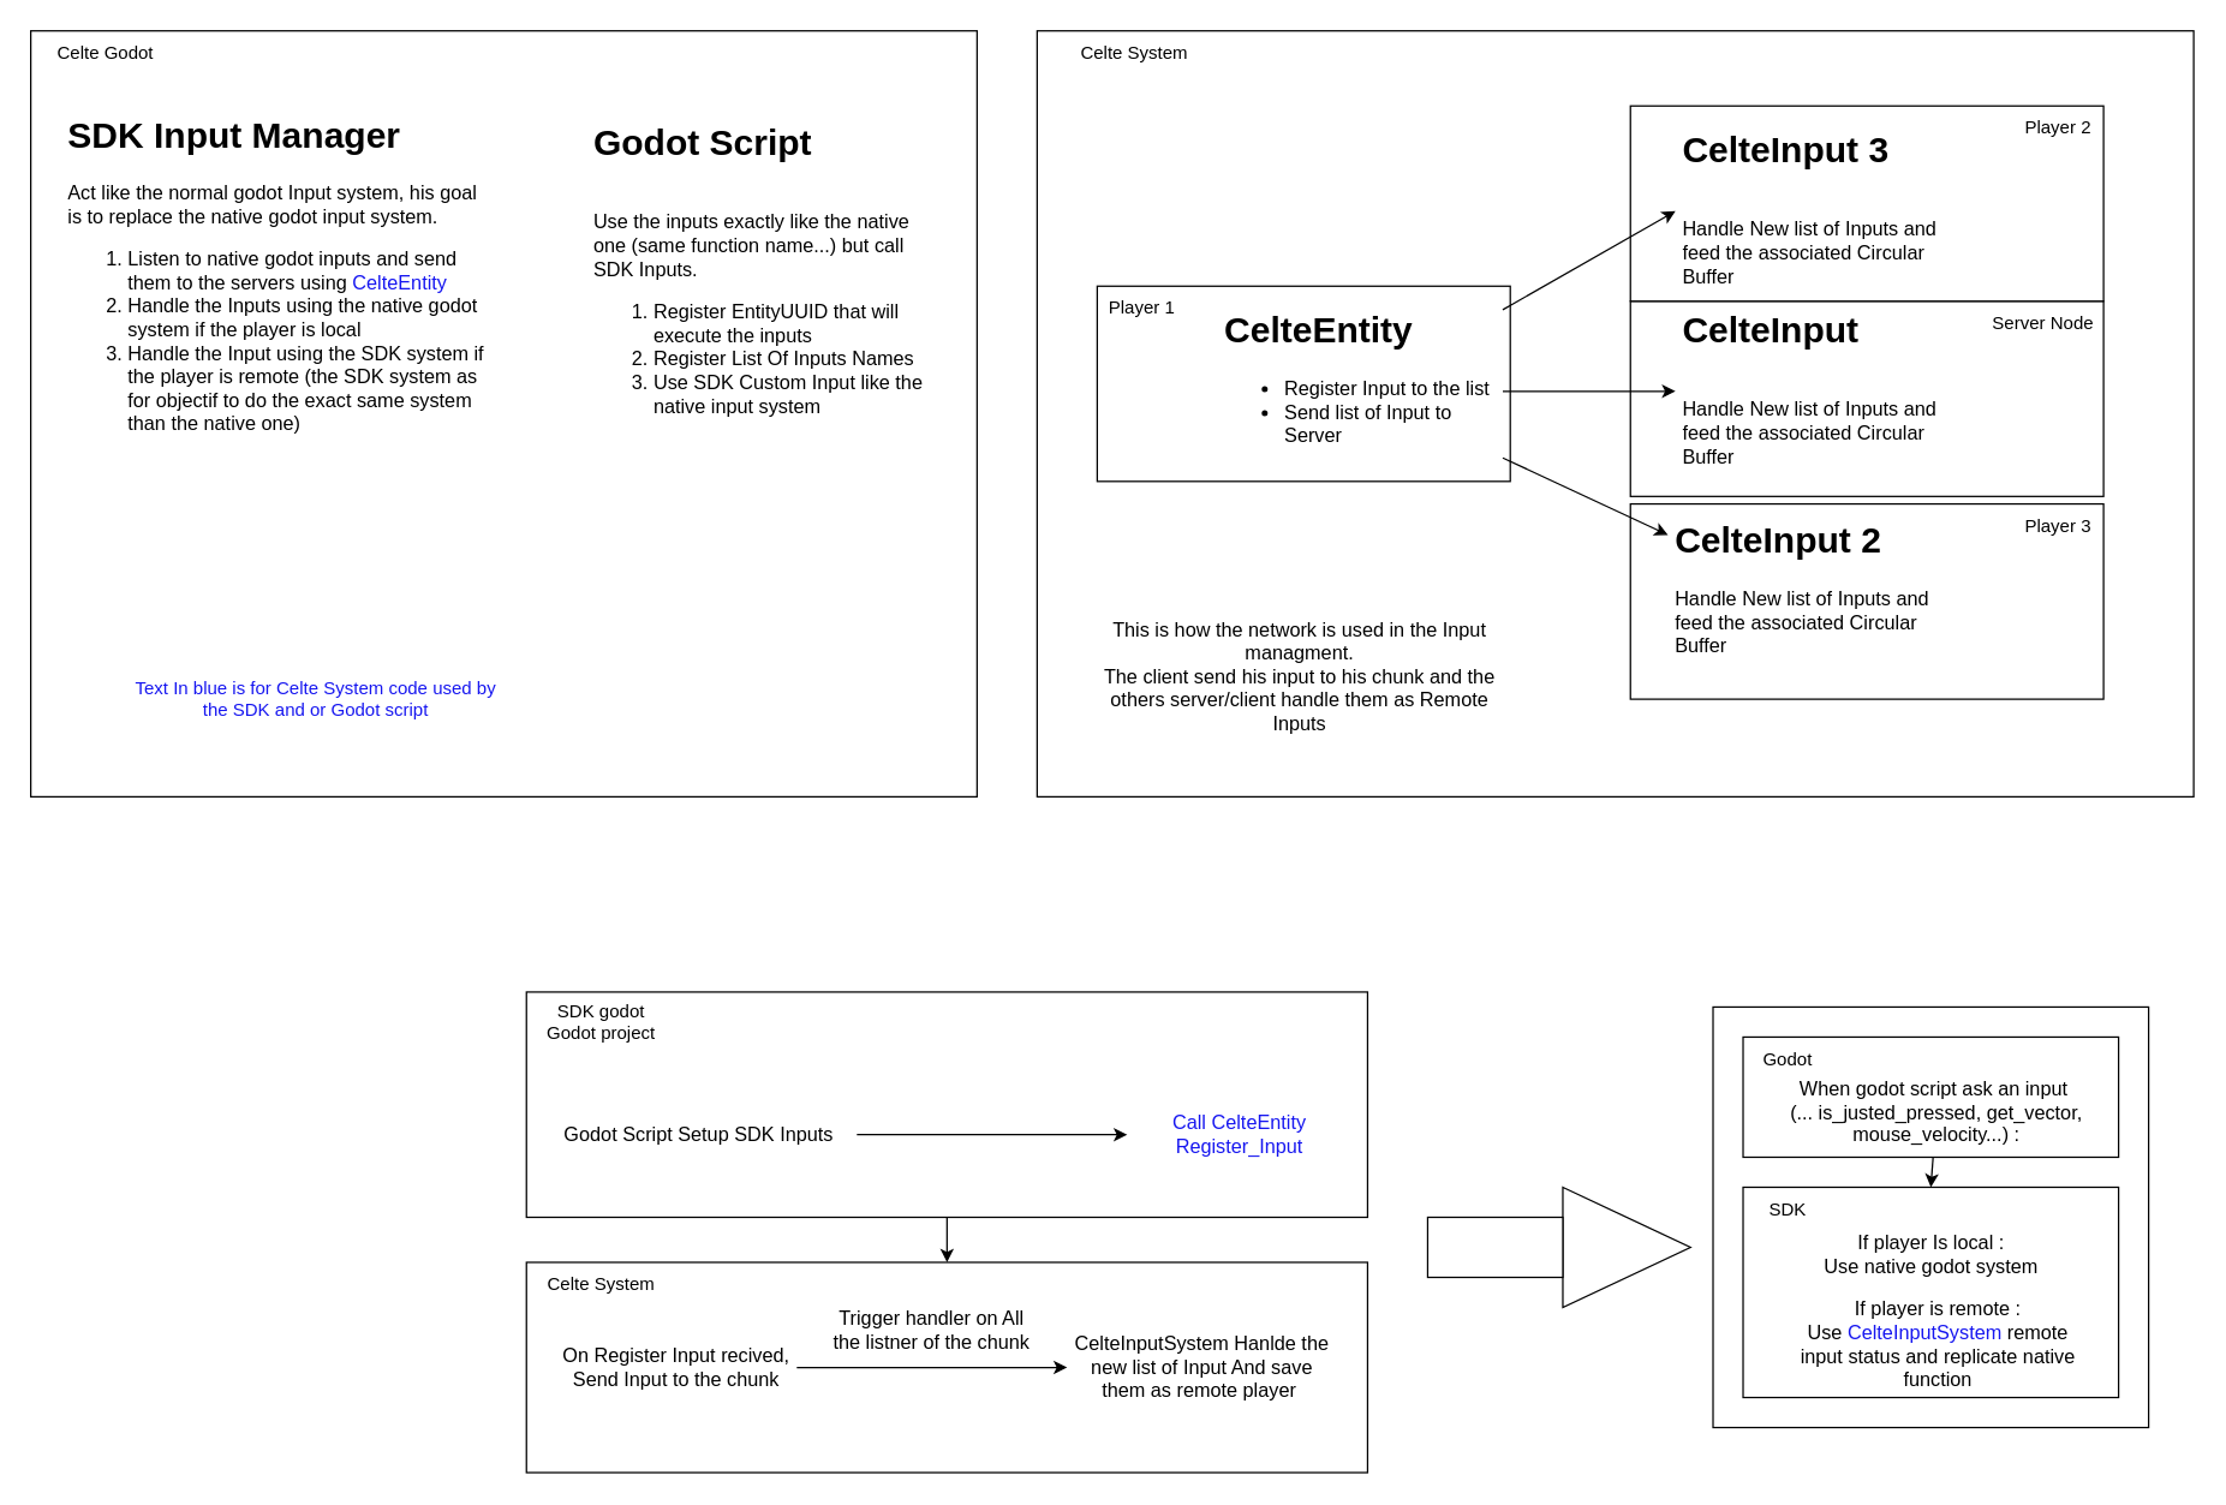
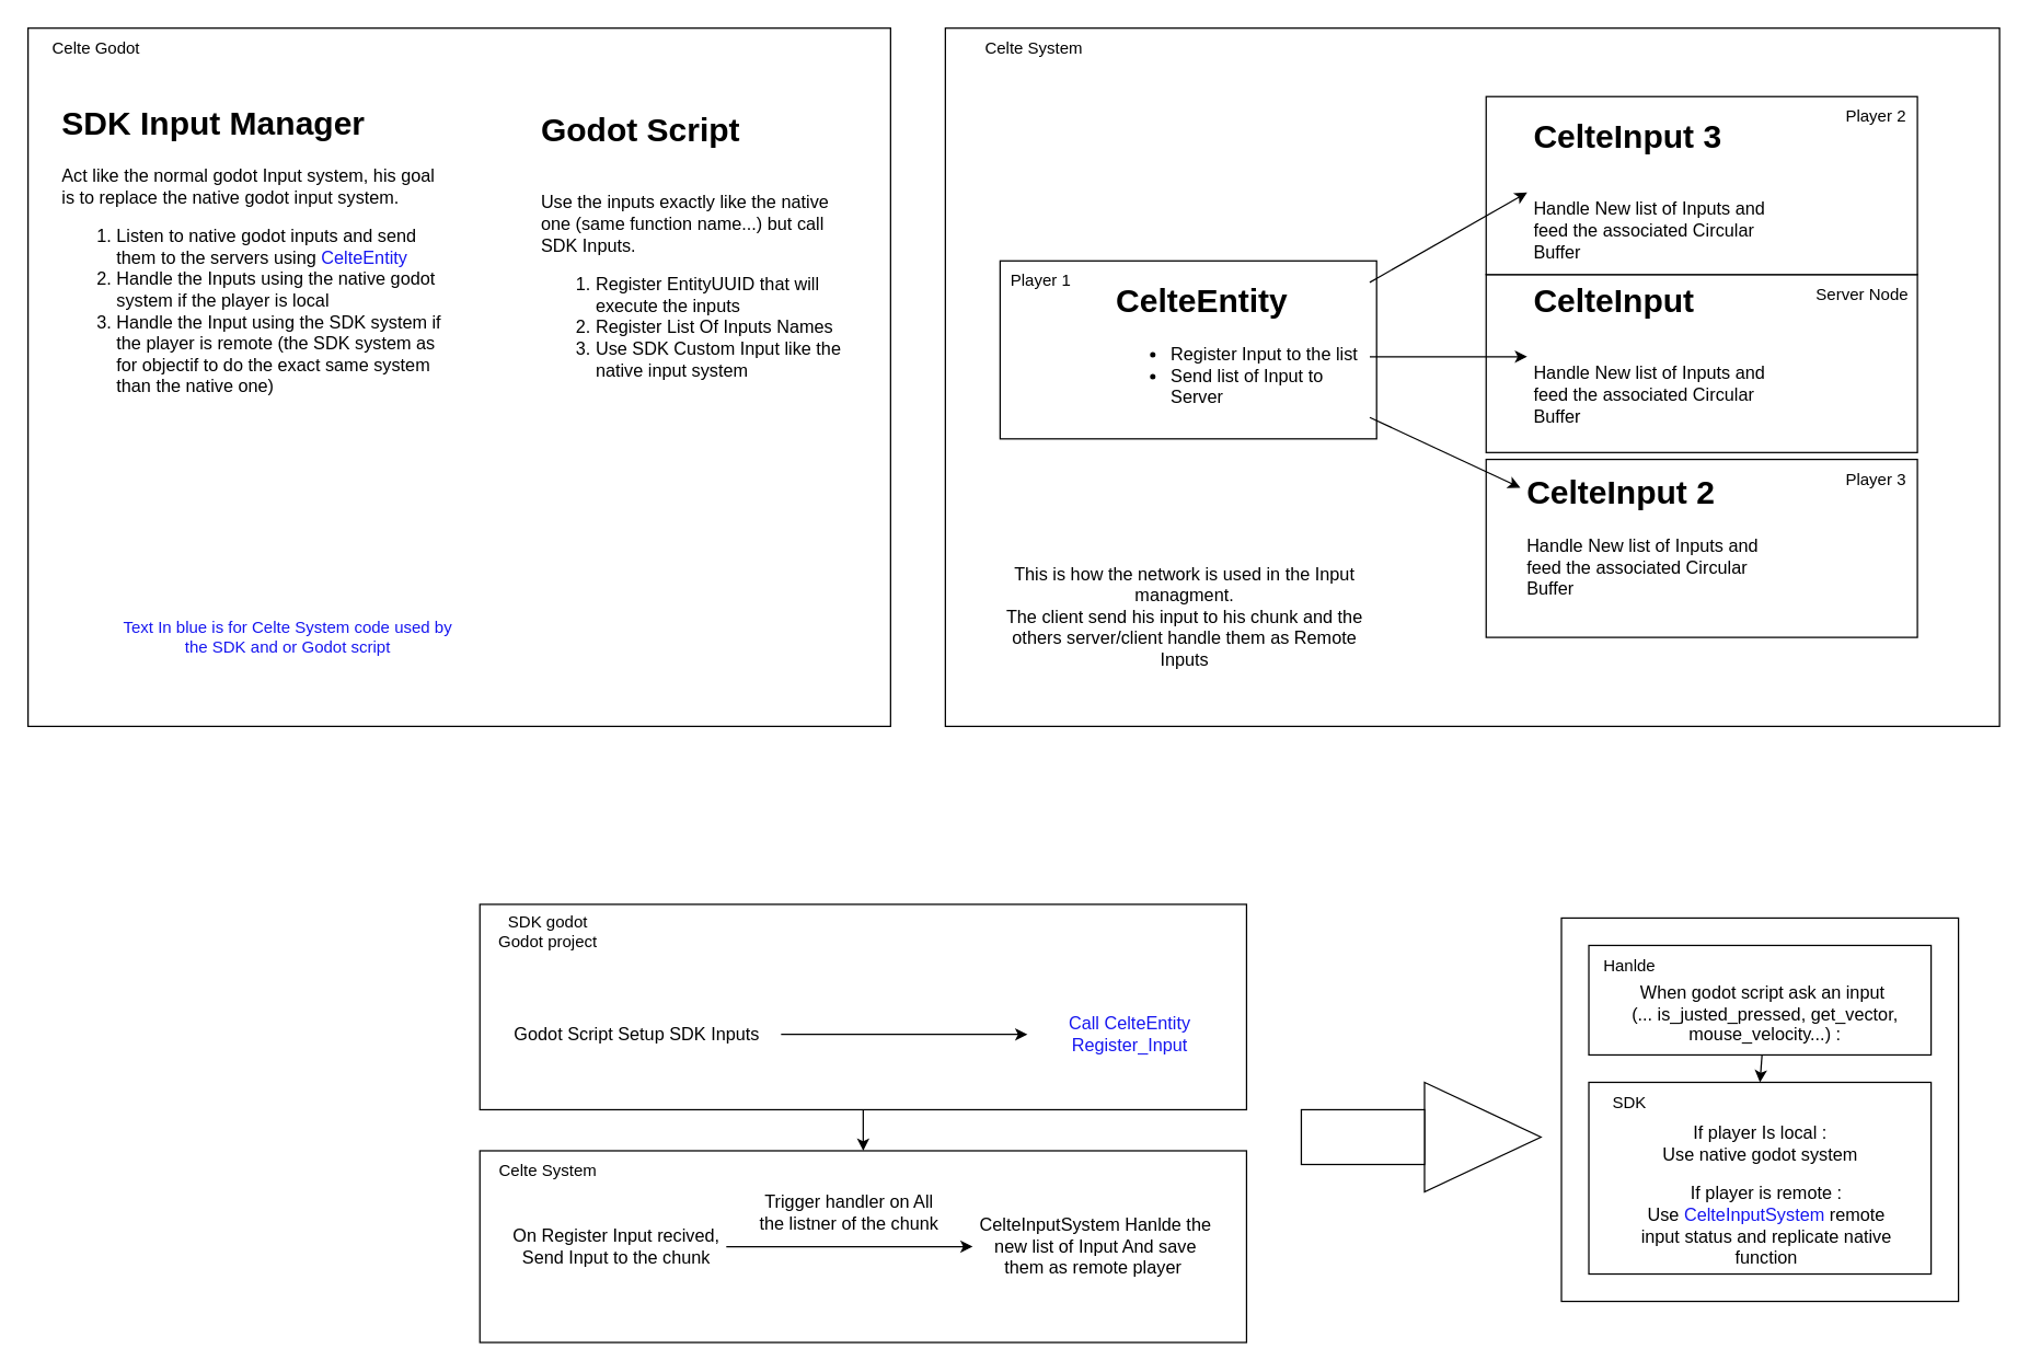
  <mxCell id="0" />
  <mxCell id="1" parent="0" />
  <mxCell id="2" style="edgeStyle=none;html=1;" edge="1" parent="1" source="3" target="31"><mxGeometry relative="1" as="geometry"><mxPoint x="655" y="880" as="targetPoint" /></mxGeometry></mxCell>
  <mxCell id="3" value="" style="rounded=0;whiteSpace=wrap;html=1;" vertex="1" parent="1"><mxGeometry x="350" y="660" width="560" height="150" as="geometry" /></mxCell>
  <mxCell id="4" value="" style="rounded=0;whiteSpace=wrap;html=1;" vertex="1" parent="1"><mxGeometry x="690" y="20" width="770" height="510" as="geometry" /></mxCell>
  <mxCell id="5" value="" style="rounded=0;whiteSpace=wrap;html=1;" vertex="1" parent="1"><mxGeometry x="730" y="190" width="275" height="130" as="geometry" /></mxCell>
  <mxCell id="6" value="Player 1" style="text;html=1;strokeColor=none;fillColor=none;align=center;verticalAlign=middle;whiteSpace=wrap;rounded=0;" vertex="1" parent="1"><mxGeometry x="730" y="190" width="60" height="30" as="geometry" /></mxCell>
  <mxCell id="7" value="" style="rounded=0;whiteSpace=wrap;html=1;" vertex="1" parent="1"><mxGeometry x="1085" y="335" width="315" height="130" as="geometry" /></mxCell>
  <mxCell id="8" value="Player 3" style="text;html=1;strokeColor=none;fillColor=none;align=center;verticalAlign=middle;whiteSpace=wrap;rounded=0;" vertex="1" parent="1"><mxGeometry x="1340" y="335" width="60" height="30" as="geometry" /></mxCell>
  <mxCell id="9" value="" style="rounded=0;whiteSpace=wrap;html=1;" vertex="1" parent="1"><mxGeometry x="1085" y="200" width="315" height="130" as="geometry" /></mxCell>
  <mxCell id="10" value="Server Node" style="text;html=1;strokeColor=none;fillColor=none;align=center;verticalAlign=middle;whiteSpace=wrap;rounded=0;" vertex="1" parent="1"><mxGeometry x="1320" y="200" width="80" height="30" as="geometry" /></mxCell>
  <mxCell id="11" value="" style="rounded=0;whiteSpace=wrap;html=1;" vertex="1" parent="1"><mxGeometry x="1085" y="70" width="315" height="130" as="geometry" /></mxCell>
  <mxCell id="12" style="edgeStyle=none;html=1;" edge="1" parent="1" source="15" target="16"><mxGeometry relative="1" as="geometry"><mxPoint x="1210" y="260" as="targetPoint" /></mxGeometry></mxCell>
  <mxCell id="13" style="edgeStyle=none;html=1;" edge="1" parent="1" source="15" target="17"><mxGeometry relative="1" as="geometry"><mxPoint x="1120" y="350" as="targetPoint" /></mxGeometry></mxCell>
  <mxCell id="14" style="edgeStyle=none;html=1;entryX=0;entryY=0.5;entryDx=0;entryDy=0;" edge="1" parent="1" source="15" target="18"><mxGeometry relative="1" as="geometry"><mxPoint x="1110" y="150" as="targetPoint" /></mxGeometry></mxCell>
  <mxCell id="15" value="&lt;h1&gt;CelteEntity&lt;/h1&gt;&lt;p&gt;&lt;/p&gt;&lt;ul style=&quot;font-size: 13px;&quot;&gt;&lt;li&gt;Register Input to the list&lt;/li&gt;&lt;li&gt;Send list of Input to Server&lt;/li&gt;&lt;/ul&gt;&lt;p&gt;&lt;/p&gt;" style="text;html=1;strokeColor=none;fillColor=none;spacing=5;spacingTop=-20;whiteSpace=wrap;overflow=hidden;rounded=0;" vertex="1" parent="1"><mxGeometry x="810" y="200" width="190" height="120" as="geometry" /></mxCell>
  <mxCell id="16" value="&lt;h1&gt;&lt;span style=&quot;background-color: initial;&quot;&gt;CelteInput&lt;/span&gt;&lt;/h1&gt;&lt;div&gt;&lt;br&gt;&lt;/div&gt;&lt;div&gt;&lt;font style=&quot;font-size: 13px;&quot;&gt;Handle New list of Inputs and feed the associated Circular Buffer&lt;/font&gt;&lt;br&gt;&lt;/div&gt;" style="text;html=1;strokeColor=none;fillColor=none;spacing=5;spacingTop=-20;whiteSpace=wrap;overflow=hidden;rounded=0;" vertex="1" parent="1"><mxGeometry x="1115" y="200" width="190" height="120" as="geometry" /></mxCell>
  <mxCell id="17" value="&lt;h1&gt;CelteInput 2&lt;/h1&gt;&lt;p&gt;&lt;font style=&quot;font-size: 13px;&quot;&gt;Handle New list of Inputs and feed the associated Circular Buffer&lt;/font&gt;&lt;/p&gt;" style="text;html=1;strokeColor=none;fillColor=none;spacing=5;spacingTop=-20;whiteSpace=wrap;overflow=hidden;rounded=0;" vertex="1" parent="1"><mxGeometry x="1110" y="340" width="190" height="120" as="geometry" /></mxCell>
  <mxCell id="18" value="&lt;h1&gt;&lt;span style=&quot;background-color: initial;&quot;&gt;CelteInput 3&lt;/span&gt;&lt;/h1&gt;&lt;div&gt;&lt;br&gt;&lt;/div&gt;&lt;div&gt;&lt;font style=&quot;font-size: 13px;&quot;&gt;Handle New list of Inputs and feed the associated Circular Buffer&lt;/font&gt;&lt;br&gt;&lt;/div&gt;" style="text;html=1;strokeColor=none;fillColor=none;spacing=5;spacingTop=-20;whiteSpace=wrap;overflow=hidden;rounded=0;" vertex="1" parent="1"><mxGeometry x="1115" y="80" width="190" height="120" as="geometry" /></mxCell>
  <mxCell id="19" value="Player 2" style="text;html=1;strokeColor=none;fillColor=none;align=center;verticalAlign=middle;whiteSpace=wrap;rounded=0;" vertex="1" parent="1"><mxGeometry x="1340" y="70" width="60" height="30" as="geometry" /></mxCell>
  <mxCell id="20" value="Celte System" style="text;html=1;strokeColor=none;fillColor=none;align=center;verticalAlign=middle;whiteSpace=wrap;rounded=0;" vertex="1" parent="1"><mxGeometry x="690" y="20" width="130" height="30" as="geometry" /></mxCell>
  <mxCell id="21" value="&lt;font style=&quot;font-size: 13px;&quot;&gt;This is how the network is used in the Input managment.&lt;br&gt;The client send his input to his chunk and the others server/client handle them as Remote Inputs&lt;/font&gt;" style="text;html=1;strokeColor=none;fillColor=none;align=center;verticalAlign=middle;whiteSpace=wrap;rounded=0;" vertex="1" parent="1"><mxGeometry y="435" width="290" height="30" as="geometry" x="720" /></mxCell>
  <mxCell id="22" value="" style="rounded=0;whiteSpace=wrap;html=1;" vertex="1" parent="1"><mxGeometry x="20" y="20" width="630" height="510" as="geometry" /></mxCell>
  <mxCell id="23" value="Celte Godot" style="text;html=1;strokeColor=none;fillColor=none;align=center;verticalAlign=middle;whiteSpace=wrap;rounded=0;" vertex="1" parent="1"><mxGeometry x="20" y="20" width="100" height="30" as="geometry" /></mxCell>
  <mxCell id="24" value="&lt;h1&gt;SDK Input Manager&lt;/h1&gt;&lt;p style=&quot;font-size: 13px;&quot;&gt;&lt;font style=&quot;font-size: 13px;&quot;&gt;Act like the normal godot Input system, his goal is to replace the native godot input system.&lt;/font&gt;&lt;/p&gt;&lt;p style=&quot;font-size: 13px;&quot;&gt;&lt;/p&gt;&lt;ol style=&quot;font-size: 13px;&quot;&gt;&lt;li&gt;&lt;font style=&quot;font-size: 13px;&quot;&gt;Listen to native godot inputs and send them to the servers using &lt;font style=&quot;font-size: 13px;&quot; color=&quot;#1616f0&quot;&gt;CelteEntity&lt;/font&gt;&lt;/font&gt;&lt;/li&gt;&lt;li&gt;&lt;font style=&quot;font-size: 13px;&quot;&gt;Handle the Inputs using the native godot system if the player is local&lt;/font&gt;&lt;/li&gt;&lt;li&gt;&lt;font style=&quot;font-size: 13px;&quot;&gt;Handle the Input using the SDK system if the player is remote (the SDK system as for objectif to do the exact same system than the native one)&lt;/font&gt;&lt;/li&gt;&lt;/ol&gt;&lt;p&gt;&lt;/p&gt;" style="text;html=1;strokeColor=none;fillColor=none;spacing=5;spacingTop=-20;whiteSpace=wrap;overflow=hidden;rounded=0;" vertex="1" parent="1"><mxGeometry x="40" y="70" width="290" height="240" as="geometry" /></mxCell>
  <mxCell id="25" value="&lt;h1&gt;&lt;span style=&quot;background-color: initial;&quot;&gt;Godot Script&lt;/span&gt;&lt;/h1&gt;&lt;div&gt;&lt;br&gt;&lt;/div&gt;&lt;div style=&quot;font-size: 13px;&quot;&gt;&lt;font style=&quot;font-size: 13px;&quot;&gt;Use the inputs exactly like the native one (same function name...) but call SDK Inputs.&lt;/font&gt;&lt;/div&gt;&lt;div style=&quot;font-size: 13px;&quot;&gt;&lt;ol&gt;&lt;li&gt;&lt;font style=&quot;font-size: 13px;&quot;&gt;Register EntityUUID that will execute the inputs&lt;/font&gt;&lt;/li&gt;&lt;li&gt;&lt;font style=&quot;font-size: 13px;&quot;&gt;Register List Of Inputs Names&lt;/font&gt;&lt;/li&gt;&lt;li&gt;&lt;font style=&quot;font-size: 13px;&quot;&gt;Use SDK Custom Input like the native input system&amp;nbsp;&lt;/font&gt;&lt;/li&gt;&lt;/ol&gt;&lt;/div&gt;" style="text;html=1;strokeColor=none;fillColor=none;spacing=5;spacingTop=-20;whiteSpace=wrap;overflow=hidden;rounded=0;" vertex="1" parent="1"><mxGeometry x="390" y="75" width="240" height="225" as="geometry" /></mxCell>
  <mxCell id="26" style="edgeStyle=none;html=1;" edge="1" parent="1" source="27" target="28"><mxGeometry relative="1" as="geometry"><mxPoint x="830" y="755" as="targetPoint" /></mxGeometry></mxCell>
  <mxCell id="27" value="&lt;font style=&quot;font-size: 13px;&quot;&gt;Godot Script Setup SDK Inputs&lt;/font&gt;" style="text;html=1;strokeColor=none;fillColor=none;align=center;verticalAlign=middle;whiteSpace=wrap;rounded=0;" vertex="1" parent="1"><mxGeometry x="360" y="700" width="210" height="110" as="geometry" /></mxCell>
  <mxCell id="28" value="&lt;font style=&quot;font-size: 13px;&quot; color=&quot;#1616f0&quot;&gt;Call CelteEntity Register_Input&lt;/font&gt;" style="text;html=1;strokeColor=none;fillColor=none;align=center;verticalAlign=middle;whiteSpace=wrap;rounded=0;" vertex="1" parent="1"><mxGeometry x="750" y="740" width="150" height="30" as="geometry" /></mxCell>
  <mxCell id="29" value="" style="edgeStyle=none;html=1;" edge="1" parent="1" source="30" target="27"><mxGeometry relative="1" as="geometry" /></mxCell>
  <mxCell id="30" value="SDK godot&lt;br&gt;Godot project" style="text;html=1;strokeColor=none;fillColor=none;align=center;verticalAlign=middle;whiteSpace=wrap;rounded=0;" vertex="1" parent="1"><mxGeometry x="350" y="660" width="100" height="40" as="geometry" /></mxCell>
  <mxCell id="31" value="" style="rounded=0;whiteSpace=wrap;html=1;" vertex="1" parent="1"><mxGeometry x="350" y="840" width="560" height="140" as="geometry" /></mxCell>
  <mxCell id="32" value="Celte System" style="text;html=1;strokeColor=none;fillColor=none;align=center;verticalAlign=middle;whiteSpace=wrap;rounded=0;" vertex="1" parent="1"><mxGeometry x="350" y="840" width="100" height="30" as="geometry" /></mxCell>
  <mxCell id="33" style="edgeStyle=none;html=1;" edge="1" parent="1" source="34" target="35"><mxGeometry relative="1" as="geometry" /></mxCell>
  <mxCell id="34" value="&lt;font style=&quot;font-size: 13px;&quot;&gt;On Register Input recived, Send Input to the chunk&lt;/font&gt;" style="text;html=1;strokeColor=none;fillColor=none;align=center;verticalAlign=middle;whiteSpace=wrap;rounded=0;" vertex="1" parent="1"><mxGeometry x="370" y="895" width="160" height="30" as="geometry" /></mxCell>
  <mxCell id="35" value="&lt;font style=&quot;font-size: 13px;&quot;&gt;CelteInputSystem Hanlde the new list of Input And save them as remote player&amp;nbsp;&lt;/font&gt;" style="text;html=1;strokeColor=none;fillColor=none;align=center;verticalAlign=middle;whiteSpace=wrap;rounded=0;" vertex="1" parent="1"><mxGeometry x="710" y="895" width="180" height="30" as="geometry" /></mxCell>
  <mxCell id="36" value="&lt;font style=&quot;font-size: 13px;&quot;&gt;Trigger handler on All the listner of the chunk&lt;/font&gt;" style="text;html=1;strokeColor=none;fillColor=none;align=center;verticalAlign=middle;whiteSpace=wrap;rounded=0;" vertex="1" parent="1"><mxGeometry x="550" y="870" width="140" height="30" as="geometry" /></mxCell>
  <mxCell id="37" value="" style="triangle;whiteSpace=wrap;html=1;" vertex="1" parent="1"><mxGeometry x="1040" y="790" width="85" height="80" as="geometry" /></mxCell>
  <mxCell id="38" value="" style="rounded=0;whiteSpace=wrap;html=1;" vertex="1" parent="1"><mxGeometry x="950" y="810" width="90" height="40" as="geometry" /></mxCell>
  <mxCell id="39" value="" style="rounded=0;whiteSpace=wrap;html=1;" vertex="1" parent="1"><mxGeometry x="1140" y="670" width="290" height="280" as="geometry" /></mxCell>
  <mxCell id="40" value="" style="rounded=0;whiteSpace=wrap;html=1;" vertex="1" parent="1"><mxGeometry x="1160" y="690" width="250" height="80" as="geometry" /></mxCell>
  <mxCell id="41" style="edgeStyle=none;html=1;entryX=0.5;entryY=0;entryDx=0;entryDy=0;fontSize=13;fontColor=#1616F0;" edge="1" parent="1" source="42" target="43"><mxGeometry relative="1" as="geometry" /></mxCell>
  <mxCell id="42" value="&lt;font style=&quot;font-size: 13px;&quot;&gt;When godot script ask an input&amp;nbsp;&lt;br&gt;(... is_justed_pressed, get_vector, mouse_velocity...) :&lt;/font&gt;" style="text;html=1;strokeColor=none;fillColor=none;align=center;verticalAlign=middle;whiteSpace=wrap;rounded=0;" vertex="1" parent="1"><mxGeometry x="1170" y="710" width="237.5" height="60" as="geometry" /></mxCell>
  <mxCell id="43" value="" style="rounded=0;whiteSpace=wrap;html=1;" vertex="1" parent="1"><mxGeometry x="1160" y="790" width="250" height="140" as="geometry" /></mxCell>
  <mxCell id="44" value="&lt;font style=&quot;font-size: 13px;&quot;&gt;If player Is local : &lt;br&gt;Use native godot system&lt;/font&gt;" style="text;html=1;strokeColor=none;fillColor=none;align=center;verticalAlign=middle;whiteSpace=wrap;rounded=0;" vertex="1" parent="1"><mxGeometry x="1210.63" y="820" width="148.75" height="30" as="geometry" /></mxCell>
  <mxCell id="45" value="&lt;font style=&quot;font-size: 13px;&quot;&gt;If player is remote : &lt;br&gt;Use &lt;font style=&quot;font-size: 13px;&quot; color=&quot;#1616f0&quot;&gt;CelteInputSystem&lt;/font&gt; remote input status and replicate native function&lt;/font&gt;" style="text;html=1;strokeColor=none;fillColor=none;align=center;verticalAlign=middle;whiteSpace=wrap;rounded=0;" vertex="1" parent="1"><mxGeometry x="1190" y="880" width="200" height="30" as="geometry" /></mxCell>
  <mxCell id="46" value="SDK" style="text;html=1;strokeColor=none;fillColor=none;align=center;verticalAlign=middle;whiteSpace=wrap;rounded=0;" vertex="1" parent="1"><mxGeometry x="1160" y="790" width="60" height="30" as="geometry" /></mxCell>
- <mxCell id="47" value="Godot" style="text;html=1;strokeColor=none;fillColor=none;align=center;verticalAlign=middle;whiteSpace=wrap;rounded=0;" vertex="1" parent="1"><mxGeometry x="1160" y="690" width="60" height="30" as="geometry" /></mxCell>
+ <mxCell id="47" value="Hanlde" style="text;html=1;strokeColor=none;fillColor=none;align=center;verticalAlign=middle;whiteSpace=wrap;rounded=0;" vertex="1" parent="1"><mxGeometry x="1160" y="690" width="60" height="30" as="geometry" /></mxCell>
  <mxCell id="48" value="Text In blue is for Celte System code used by the SDK and or Godot script" style="text;html=1;strokeColor=none;fillColor=none;align=center;verticalAlign=middle;whiteSpace=wrap;rounded=0;fontColor=#1616F0;" vertex="1" parent="1"><mxGeometry x="80" y="450" width="260" height="30" as="geometry" /></mxCell>
